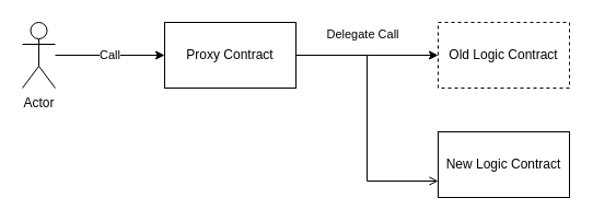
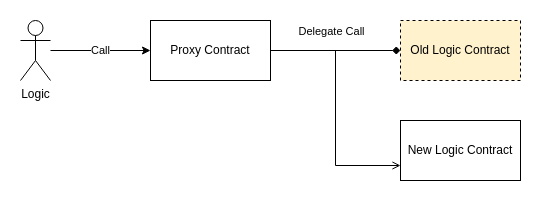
  <mxCell id="0" />
  <mxCell id="1" parent="0" />
  <mxCell id="2" value="Call" style="edgeStyle=orthogonalEdgeStyle;rounded=0;orthogonalLoop=1;jettySize=auto;html=1;entryX=0;entryY=0.5;entryDx=0;entryDy=0;" edge="1" parent="1" source="3" target="8"><mxGeometry relative="1" as="geometry" /></mxCell>
- <mxCell id="3" value="Actor" style="shape=umlActor;verticalLabelPosition=bottom;verticalAlign=top;html=1;outlineConnect=0;" vertex="1" parent="1"><mxGeometry x="20" y="20" width="30" height="60" as="geometry" /></mxCell>
- <mxCell id="4" value="Old Logic Contract" style="rounded=0;whiteSpace=wrap;html=1;dashed=1;" vertex="1" parent="1"><mxGeometry x="400" y="20" width="120" height="60" as="geometry" /></mxCell>
- <mxCell id="5" style="edgeStyle=orthogonalEdgeStyle;rounded=0;orthogonalLoop=1;jettySize=auto;html=1;" edge="1" parent="1" source="8" target="4"><mxGeometry relative="1" as="geometry" /></mxCell>
+ <mxCell id="3" value="Logic" style="shape=umlActor;verticalLabelPosition=bottom;verticalAlign=top;html=1;outlineConnect=0;" vertex="1" parent="1"><mxGeometry x="20" y="20" width="30" height="60" as="geometry" /></mxCell>
+ <mxCell id="4" value="Old Logic Contract" style="rounded=0;whiteSpace=wrap;html=1;dashed=1;fillColor=#fff2cc;" vertex="1" parent="1"><mxGeometry x="400" y="20" width="120" height="60" as="geometry" /></mxCell>
+ <mxCell id="5" style="edgeStyle=orthogonalEdgeStyle;rounded=0;orthogonalLoop=1;jettySize=auto;html=1;endArrow=diamond;" edge="1" parent="1" source="8" target="4"><mxGeometry relative="1" as="geometry" /></mxCell>
  <mxCell id="6" value="Delegate Call" style="edgeLabel;html=1;align=center;verticalAlign=middle;resizable=0;points=[];" vertex="1" connectable="0" parent="5"><mxGeometry x="-0.08" y="-1" relative="1" as="geometry"><mxPoint y="-21" as="offset" /></mxGeometry></mxCell>
  <mxCell id="7" style="edgeStyle=orthogonalEdgeStyle;rounded=0;orthogonalLoop=1;jettySize=auto;html=1;entryX=0;entryY=0.75;entryDx=0;entryDy=0;endArrow=open;" edge="1" parent="1" source="8" target="9"><mxGeometry relative="1" as="geometry" /></mxCell>
  <mxCell id="8" value="Proxy Contract" style="rounded=0;whiteSpace=wrap;html=1;" vertex="1" parent="1"><mxGeometry x="150" y="20" width="120" height="60" as="geometry" /></mxCell>
  <mxCell id="9" value="New Logic Contract" style="rounded=0;whiteSpace=wrap;html=1;" vertex="1" parent="1"><mxGeometry x="400" y="120" width="120" height="60" as="geometry" /></mxCell>
